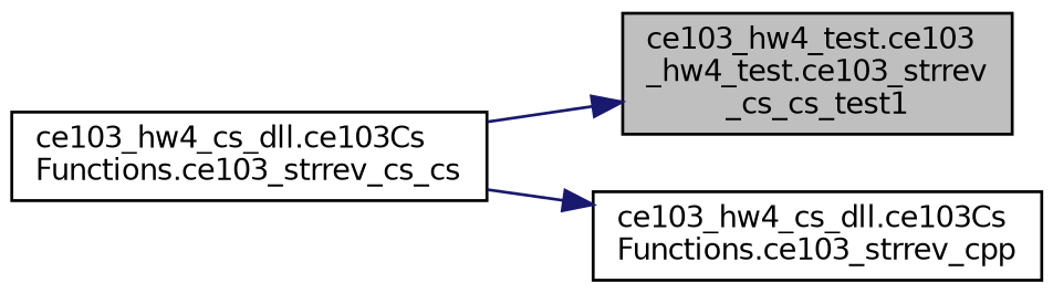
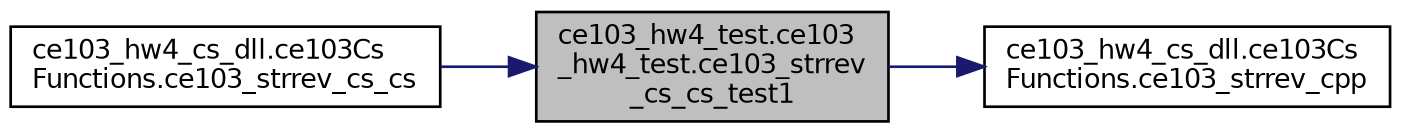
  digraph {
    rankdir=LR
    node [color=black fillcolor=white fontname=Helvetica fontsize=10 shape=record style=filled]
    edge [color=midnightblue fontname=Helvetica fontsize=10 labelfontname=Helvetica labelfontsize=10 style=solid]
    n1 [fillcolor=grey75 fontcolor=black height=0.2 label="ce103_hw4_test.ce103\l_hw4_test.ce103_strrev\l_cs_cs_test1" width=0.4]
    n2 [height=0.2 label="ce103_hw4_cs_dll.ce103Cs\lFunctions.ce103_strrev_cs_cs" width=0.4]
    n3 [height=0.2 label="ce103_hw4_cs_dll.ce103Cs\lFunctions.ce103_strrev_cpp" width=0.4]
    n2 -> n1
-   n2 -> n3
+   n1 -> n3
  }
